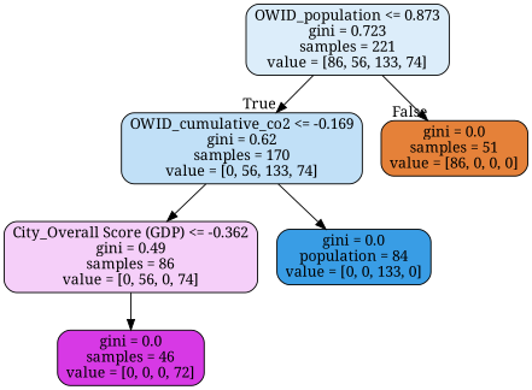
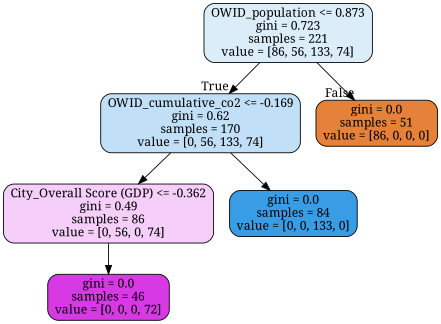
  digraph {
    fontname="Noto Serif"
    node [color=black fontname="Noto Serif" shape=box style="filled, rounded"]
    edge [fontname="Noto Serif"]
    n1 [fillcolor="#dcedfa" label="OWID_population <= 0.873\ngini = 0.723\nsamples = 221\nvalue = [86, 56, 133, 74]"]
    n2 [fillcolor="#c1e0f7" label="OWID_cumulative_co2 <= -0.169\ngini = 0.62\nsamples = 170\nvalue = [0, 56, 133, 74]"]
    n3 [fillcolor="#e58139" label="gini = 0.0\nsamples = 51\nvalue = [86, 0, 0, 0]"]
    n4 [fillcolor="#f5cff9" label="City_Overall Score (GDP) <= -0.362\ngini = 0.49\nsamples = 86\nvalue = [0, 56, 0, 74]"]
-   n5 [fillcolor="#399de5" label="gini = 0.0\npopulation = 84\nvalue = [0, 0, 133, 0]"]
+   n5 [fillcolor="#399de5" label="gini = 0.0\nsamples = 84\nvalue = [0, 0, 133, 0]"]
    n6 [fillcolor="#d739e5" label="gini = 0.0\nsamples = 46\nvalue = [0, 0, 0, 72]"]
    n1 -> n2 [headlabel=True labelangle=45 labeldistance=2.5]
    n1 -> n3 [headlabel=False labelangle=-45 labeldistance=2.5]
    n2 -> n4
    n2 -> n5
    n4 -> n6
  }
